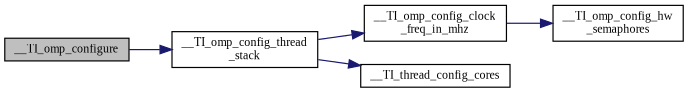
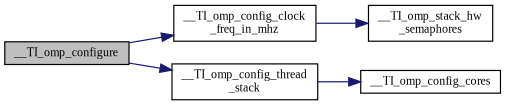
  digraph {
    fontname="Liberation Serif"
    rankdir=LR
    node [color=black fillcolor=white fontname="Liberation Serif" fontsize=10 shape=record style=filled]
    edge [color=midnightblue fontname="Liberation Serif" fontsize=10 labelfontname=Helvetica labelfontsize=10 style=solid]
    n1 [fillcolor=grey75 fontcolor=black height=0.2 label=__TI_omp_configure width=0.4]
    n2 [height=0.2 label="__TI_omp_config_clock\l_freq_in_mhz" width=0.4]
    n3 [height=0.2 label="__TI_omp_config_thread\l_stack" width=0.4]
-   n4 [height=0.2 label=__TI_thread_config_cores width=0.4]
-   n5 [height=0.2 label="__TI_omp_config_hw\l_semaphores" width=0.4]
-   n3 -> n2
+   n4 [height=0.2 label=__TI_omp_config_cores width=0.4]
+   n5 [height=0.2 label="__TI_omp_stack_hw\l_semaphores" width=0.4]
+   n1 -> n2
    n1 -> n3
    n2 -> n5
    n3 -> n4
  }
